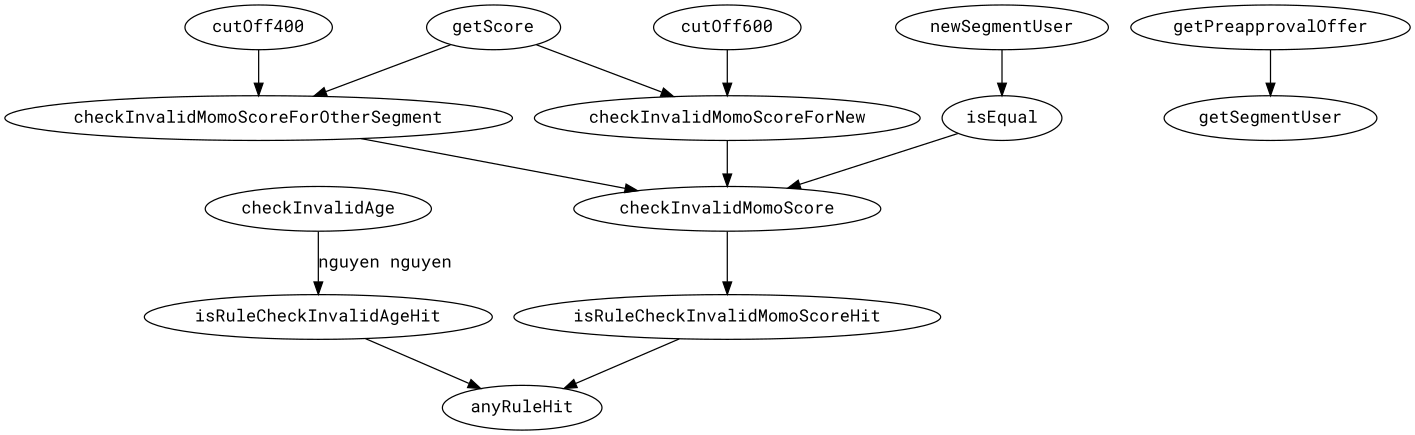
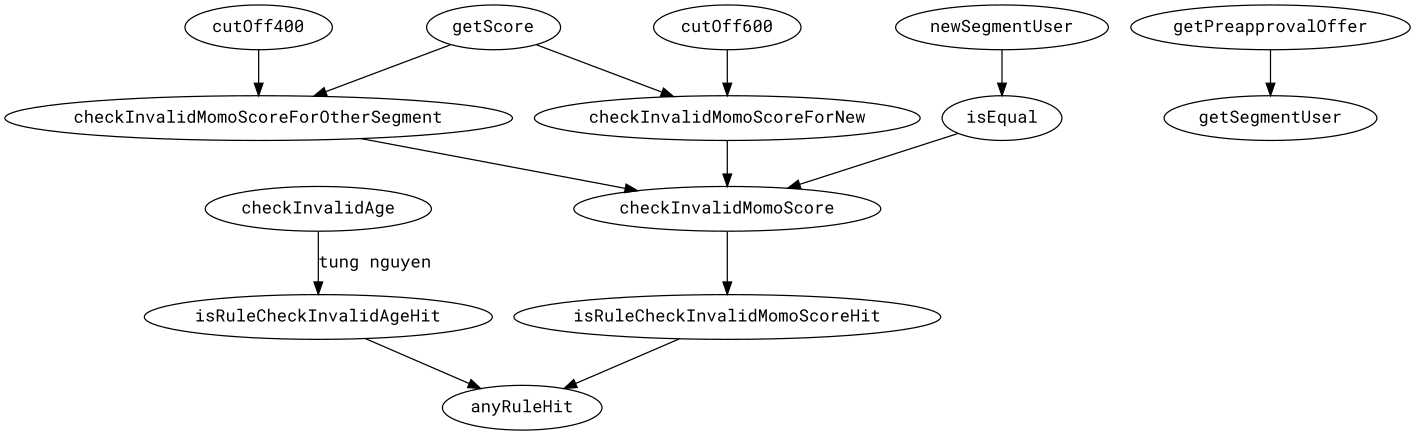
  digraph {
    fontname="Roboto Mono"
    node [fontname="Roboto Mono" nodeType=ValueNode]
    edge [fontname="Roboto Mono"]
    checkInvalidAge [nodeType=CheckInvalidAge]
    isRuleCheckInvalidAgeHit [nodeType=IsRuleHit]
    anyRuleHit [nodeType=OrNode type=root]
    getPreapprovalOffer [nodeType=GetPreApprovedOfferPackage]
    getSegmentUser [nodeType=GetSegmentUserFromOffer]
    getScore [nodeType=GetUserCreditScoreFromOffer]
    checkInvalidMomoScoreForNew [nodeType=CheckInvalidMomoScore]
    checkInvalidMomoScoreForOtherSegment [nodeType=CheckInvalidMomoScore]
    isEqual [nodeType=EqualsNode]
    checkInvalidMomoScore [nodeType=PredicateSwitchNode]
    newSegmentUser [dataType=string value=NEW]
    isRuleCheckInvalidMomoScoreHit [nodeType=IsRuleHit]
    cutOff600 [dataType=integer value=600]
    cutOff400 [dataType=integer value=400]
-   checkInvalidAge -> isRuleCheckInvalidAgeHit [label="nguyen nguyen"]
+   checkInvalidAge -> isRuleCheckInvalidAgeHit [label="tung nguyen"]
    isRuleCheckInvalidAgeHit -> anyRuleHit
    getPreapprovalOffer -> getSegmentUser
    getScore -> checkInvalidMomoScoreForNew
    getScore -> checkInvalidMomoScoreForOtherSegment
    checkInvalidMomoScoreForNew -> checkInvalidMomoScore
    checkInvalidMomoScoreForOtherSegment -> checkInvalidMomoScore
    isEqual -> checkInvalidMomoScore
    checkInvalidMomoScore -> isRuleCheckInvalidMomoScoreHit
    newSegmentUser -> isEqual
    isRuleCheckInvalidMomoScoreHit -> anyRuleHit
    cutOff600 -> checkInvalidMomoScoreForNew
    cutOff400 -> checkInvalidMomoScoreForOtherSegment
  }
